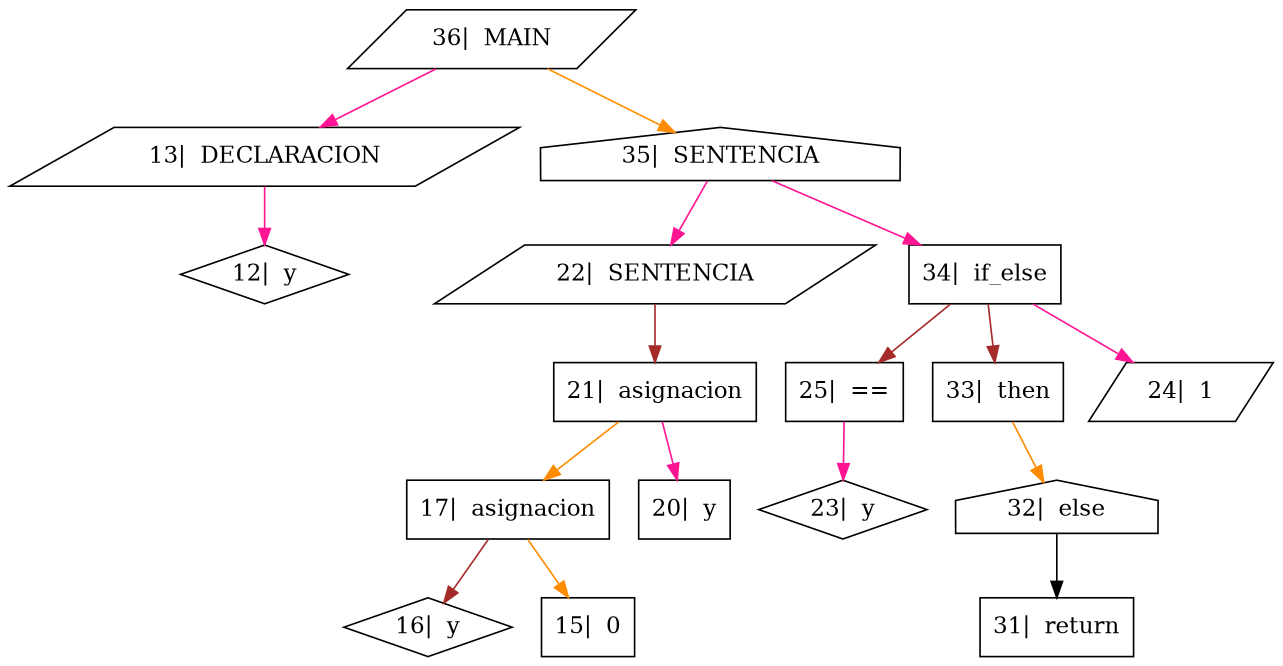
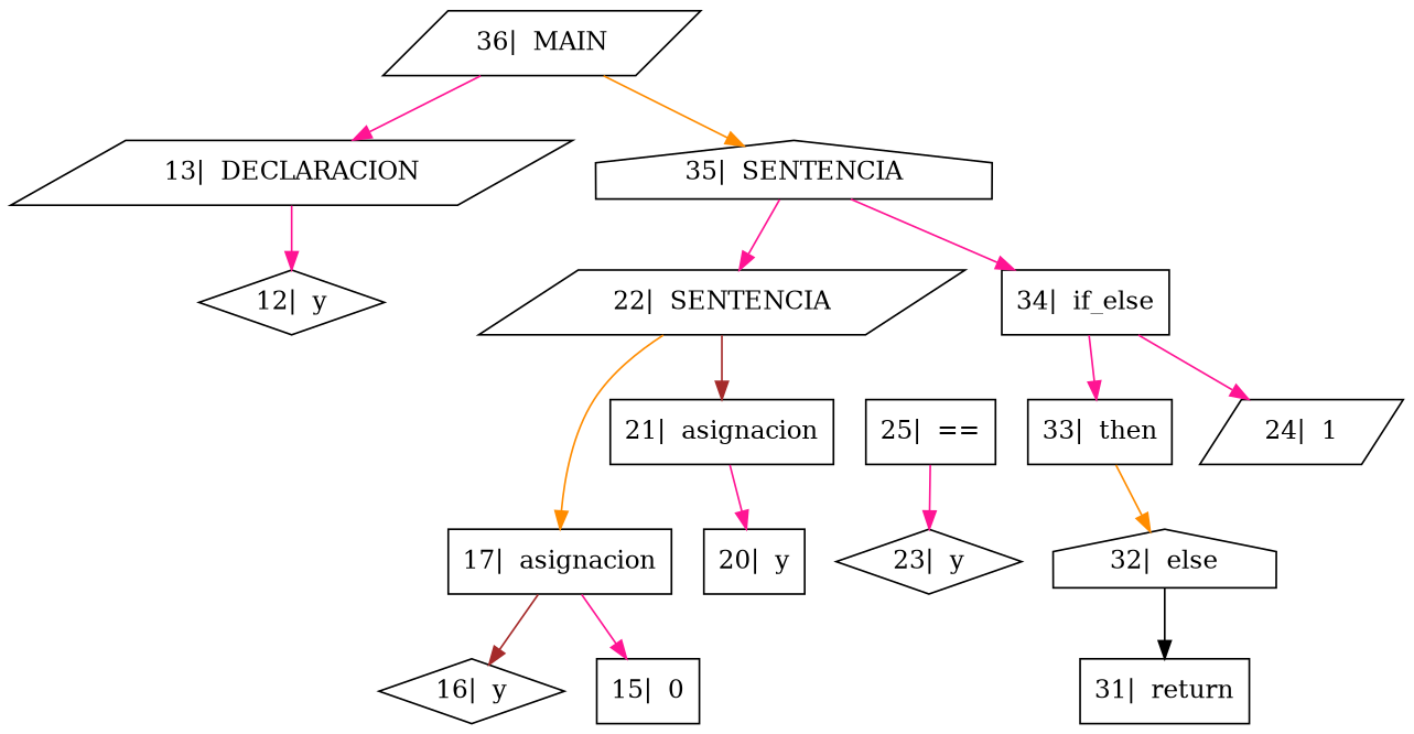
  digraph {
    rankdir=TB
    node [shape=box]
    edge [color=deeppink]
    "36|  MAIN" [shape=parallelogram]
    "13|  DECLARACION" [shape=parallelogram]
    "35|  SENTENCIA" [shape=house]
    "12|  y" [shape=diamond]
    "22|  SENTENCIA" [shape=parallelogram]
    "34|  if_else"
    "17|  asignacion"
    "21|  asignacion"
    "25|  =="
    "33|  then"
    "24|  1" [shape=parallelogram]
    "16|  y" [shape=diamond]
    "15|  0"
    "20|  y"
    "23|  y" [shape=diamond]
    "32|  else" [shape=house]
    "31|  return"
    "36|  MAIN" -> "13|  DECLARACION"
    "36|  MAIN" -> "35|  SENTENCIA" [color=darkorange]
    "13|  DECLARACION" -> "12|  y"
    "35|  SENTENCIA" -> "22|  SENTENCIA"
    "35|  SENTENCIA" -> "34|  if_else"
-   "21|  asignacion" -> "17|  asignacion" [color=darkorange]
+   "22|  SENTENCIA" -> "17|  asignacion" [color=darkorange]
    "22|  SENTENCIA" -> "21|  asignacion" [color=brown]
-   "34|  if_else" -> "25|  ==" [color=brown]
-   "34|  if_else" -> "33|  then" [color=brown]
+   "34|  if_else" -> "33|  then"
    "34|  if_else" -> "24|  1"
    "17|  asignacion" -> "16|  y" [color=brown]
-   "17|  asignacion" -> "15|  0" [color=darkorange]
+   "17|  asignacion" -> "15|  0"
    "21|  asignacion" -> "20|  y"
    "25|  ==" -> "23|  y"
    "33|  then" -> "32|  else" [color=darkorange]
    "32|  else" -> "31|  return" [color=black]
  }
